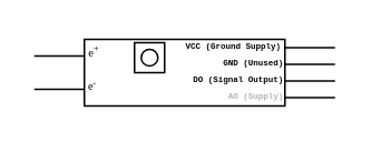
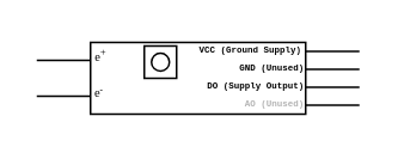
  <mxCell id="0" />
  <mxCell id="1" parent="0" />
  <mxCell id="2" style="edgeStyle=orthogonalEdgeStyle;rounded=0;orthogonalLoop=1;jettySize=auto;html=1;exitX=0;exitY=0.25;exitDx=0;exitDy=0;endArrow=none;endFill=0;" parent="1" source="4" edge="1"><mxGeometry relative="1" as="geometry"><mxPoint x="20" y="33" as="targetPoint" /></mxGeometry></mxCell>
  <mxCell id="3" style="edgeStyle=orthogonalEdgeStyle;rounded=0;orthogonalLoop=1;jettySize=auto;html=1;exitX=0;exitY=0.75;exitDx=0;exitDy=0;endArrow=none;endFill=0;" parent="1" source="4" edge="1"><mxGeometry relative="1" as="geometry"><mxPoint x="20" y="53" as="targetPoint" /></mxGeometry></mxCell>
  <mxCell id="4" value="" style="rounded=0;whiteSpace=wrap;html=1;" parent="1" vertex="1"><mxGeometry x="50" y="23" width="120" height="40" as="geometry" /></mxCell>
  <mxCell id="5" value="" style="endArrow=none;html=1;" parent="1" edge="1"><mxGeometry width="50" height="50" relative="1" as="geometry"><mxPoint x="170" y="28" as="sourcePoint" /><mxPoint x="200" y="28" as="targetPoint" /></mxGeometry></mxCell>
  <mxCell id="6" value="" style="endArrow=none;html=1;" parent="1" edge="1"><mxGeometry width="50" height="50" relative="1" as="geometry"><mxPoint x="170" y="38" as="sourcePoint" /><mxPoint x="200" y="38" as="targetPoint" /></mxGeometry></mxCell>
  <mxCell id="7" value="" style="endArrow=none;html=1;" parent="1" edge="1"><mxGeometry width="50" height="50" relative="1" as="geometry"><mxPoint x="170" y="48" as="sourcePoint" /><mxPoint x="200" y="48" as="targetPoint" /></mxGeometry></mxCell>
  <mxCell id="8" value="" style="endArrow=none;html=1;" parent="1" edge="1"><mxGeometry width="50" height="50" relative="1" as="geometry"><mxPoint x="170" y="58" as="sourcePoint" /><mxPoint x="200" y="58" as="targetPoint" /></mxGeometry></mxCell>
  <mxCell id="9" value="&lt;font face=&quot;Garamond&quot; style=&quot;font-size: 7px&quot;&gt;e&lt;sup&gt;+&lt;/sup&gt;&lt;/font&gt;" style="text;html=1;strokeColor=none;fillColor=none;align=center;verticalAlign=middle;whiteSpace=wrap;rounded=0;" parent="1" vertex="1"><mxGeometry x="51" y="25" width="10" height="10" as="geometry" /></mxCell>
  <mxCell id="10" value="&lt;font face=&quot;Courier New&quot; size=&quot;1&quot;&gt;&lt;b style=&quot;font-size: 5px ; line-height: 0%&quot;&gt;VCC (Ground Supply)&lt;/b&gt;&lt;/font&gt;" style="text;html=1;strokeColor=none;fillColor=none;align=center;verticalAlign=middle;whiteSpace=wrap;rounded=0;horizontal=1;spacing=0;" parent="1" vertex="1"><mxGeometry x="110" y="20" width="59" height="10" as="geometry" /></mxCell>
  <mxCell id="11" value="&lt;font face=&quot;Courier New&quot; size=&quot;1&quot;&gt;&lt;b style=&quot;font-size: 5px ; line-height: 0%&quot;&gt;GND (Unused)&lt;/b&gt;&lt;/font&gt;" style="text;html=1;strokeColor=none;fillColor=none;align=center;verticalAlign=middle;whiteSpace=wrap;rounded=0;horizontal=1;spacing=0;" parent="1" vertex="1"><mxGeometry x="134" y="30" width="35" height="10" as="geometry" /></mxCell>
- <mxCell id="12" value="&lt;font face=&quot;Courier New&quot; size=&quot;1&quot;&gt;&lt;b style=&quot;font-size: 5px ; line-height: 0%&quot;&gt;DO (Signal Output)&lt;/b&gt;&lt;/font&gt;" style="text;html=1;strokeColor=none;fillColor=none;align=center;verticalAlign=middle;whiteSpace=wrap;rounded=0;horizontal=1;spacing=0;" parent="1" vertex="1"><mxGeometry x="113" y="40" width="59" height="10" as="geometry" /></mxCell>
- <mxCell id="13" value="&lt;font face=&quot;Courier New&quot; size=&quot;1&quot; color=&quot;#b3b3b3&quot;&gt;&lt;b style=&quot;font-size: 5px ; line-height: 0%&quot;&gt;AO (Supply)&lt;/b&gt;&lt;/font&gt;" style="text;html=1;strokeColor=none;fillColor=none;align=center;verticalAlign=middle;whiteSpace=wrap;rounded=0;horizontal=1;spacing=0;" parent="1" vertex="1"><mxGeometry x="133" y="50" width="40" height="10" as="geometry" /></mxCell>
+ <mxCell id="12" value="&lt;font face=&quot;Courier New&quot; size=&quot;1&quot;&gt;&lt;b style=&quot;font-size: 5px ; line-height: 0%&quot;&gt;DO (Supply Output)&lt;/b&gt;&lt;/font&gt;" style="text;html=1;strokeColor=none;fillColor=none;align=center;verticalAlign=middle;whiteSpace=wrap;rounded=0;horizontal=1;spacing=0;" parent="1" vertex="1"><mxGeometry x="113" y="40" width="59" height="10" as="geometry" /></mxCell>
+ <mxCell id="13" value="&lt;font face=&quot;Courier New&quot; size=&quot;1&quot; color=&quot;#b3b3b3&quot;&gt;&lt;b style=&quot;font-size: 5px ; line-height: 0%&quot;&gt;AO (Unused)&lt;/b&gt;&lt;/font&gt;" style="text;html=1;strokeColor=none;fillColor=none;align=center;verticalAlign=middle;whiteSpace=wrap;rounded=0;horizontal=1;spacing=0;" parent="1" vertex="1"><mxGeometry x="133" y="50" width="40" height="10" as="geometry" /></mxCell>
  <mxCell id="14" value="&lt;font face=&quot;Garamond&quot; style=&quot;font-size: 7px&quot;&gt;e&lt;/font&gt;&lt;font face=&quot;Garamond&quot; style=&quot;font-size: 5.833px&quot;&gt;&lt;sup&gt;-&lt;/sup&gt;&lt;/font&gt;" style="text;html=1;strokeColor=none;fillColor=none;align=center;verticalAlign=middle;whiteSpace=wrap;rounded=0;" parent="1" vertex="1"><mxGeometry x="50" y="45" width="10" height="10" as="geometry" /></mxCell>
  <mxCell id="15" value="" style="rounded=0;whiteSpace=wrap;html=1;" parent="1" vertex="1"><mxGeometry x="80" y="25" width="18" height="18" as="geometry" /></mxCell>
  <mxCell id="16" value="" style="ellipse;whiteSpace=wrap;html=1;aspect=fixed;" parent="1" vertex="1"><mxGeometry x="84" y="29" width="10" height="10" as="geometry" /></mxCell>
